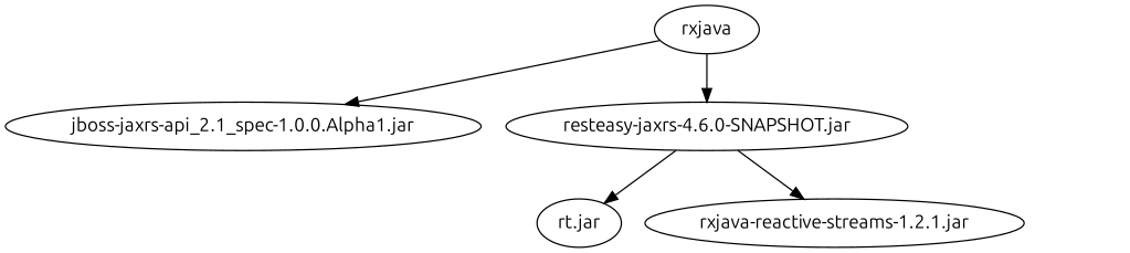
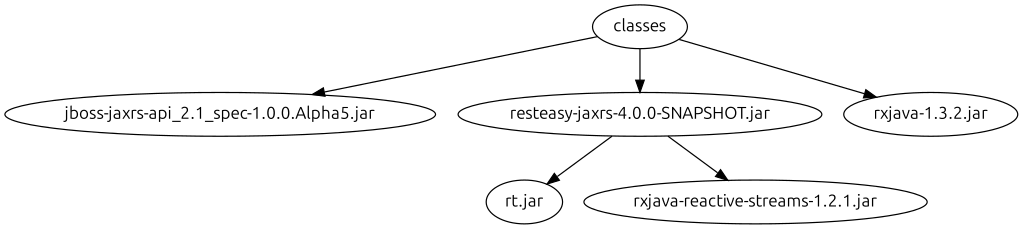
  digraph {
    fontname=Ubuntu
    node [fontname=Ubuntu]
    edge [fontname=Ubuntu]
-   classes [label=rxjava]
-   "jboss-jaxrs-api_2.1_spec-1.0.0.Alpha1.jar"
-   "resteasy-jaxrs-4.0.0-SNAPSHOT.jar" [label="resteasy-jaxrs-4.6.0-SNAPSHOT.jar"]
+   classes
+   "jboss-jaxrs-api_2.1_spec-1.0.0.Alpha1.jar" [label="jboss-jaxrs-api_2.1_spec-1.0.0.Alpha5.jar"]
+   "resteasy-jaxrs-4.0.0-SNAPSHOT.jar"
+   "rxjava-1.3.2.jar"
    "rt.jar"
    "rxjava-reactive-streams-1.2.1.jar"
    classes -> "jboss-jaxrs-api_2.1_spec-1.0.0.Alpha1.jar"
    classes -> "resteasy-jaxrs-4.0.0-SNAPSHOT.jar"
+   classes -> "rxjava-1.3.2.jar"
    "resteasy-jaxrs-4.0.0-SNAPSHOT.jar" -> "rt.jar"
    "resteasy-jaxrs-4.0.0-SNAPSHOT.jar" -> "rxjava-reactive-streams-1.2.1.jar"
  }
